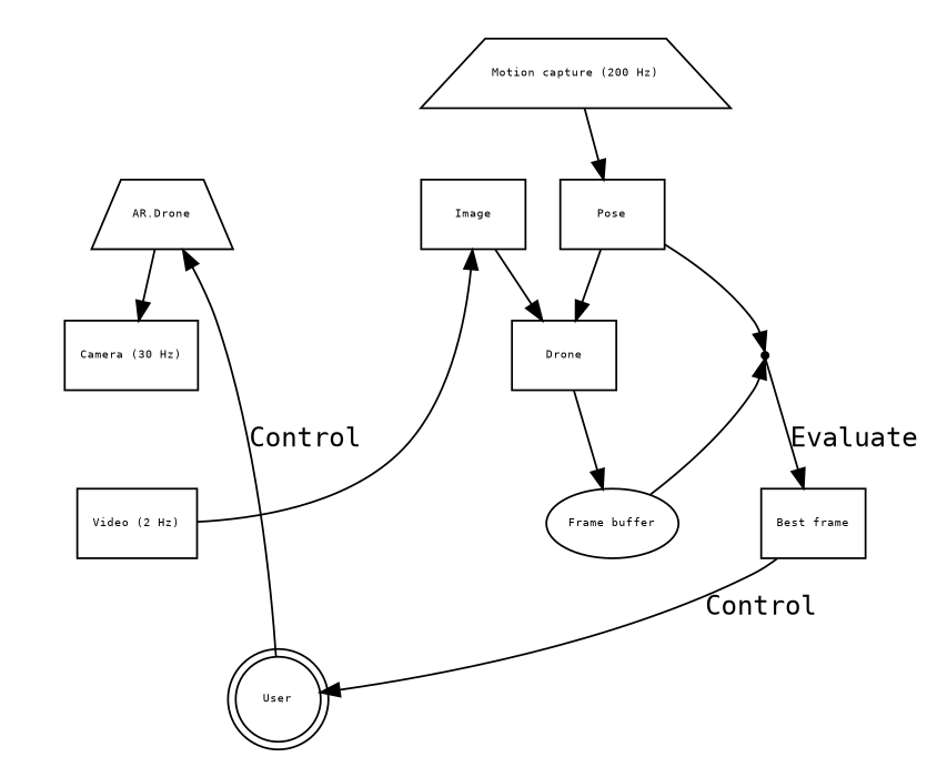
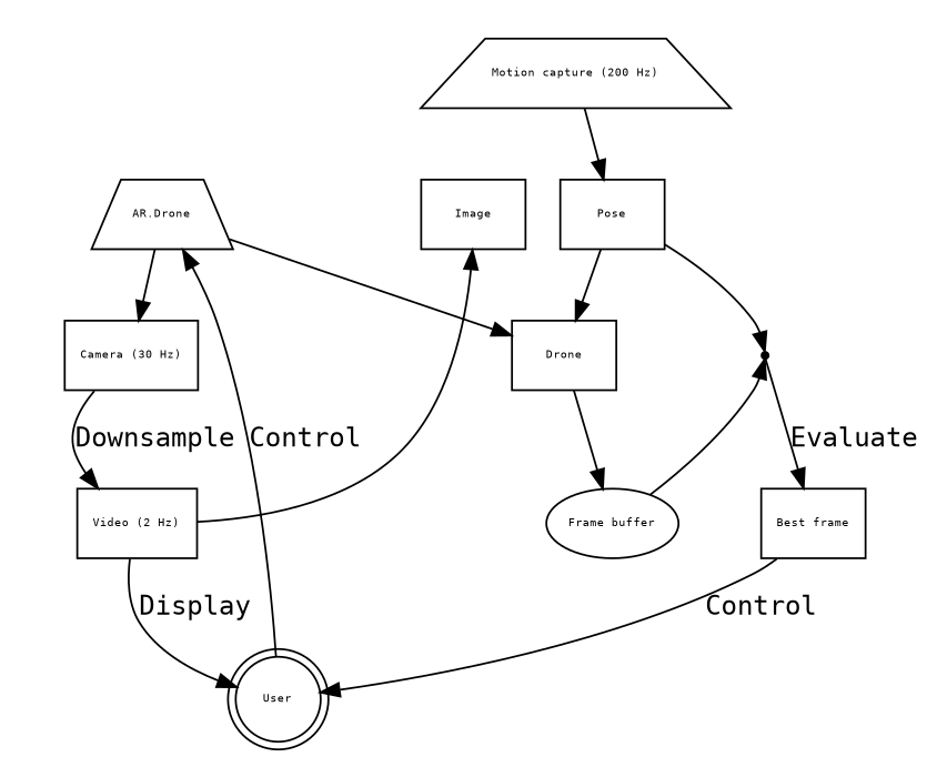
  digraph {
    fontname="DejaVu Sans Mono"
    node [fontname="DejaVu Sans Mono" fontsize=6 shape=rect]
    edge [fontname="DejaVu Sans Mono"]
    n1 [label="AR.Drone" shape=trapezium]
    n2 [label="Camera (30 Hz)"]
    n3 [label="Video (2 Hz)"]
    n4 [label="Motion capture (200 Hz)" shape=trapezium]
    n5 [label=Pose]
    n6 [label="Frame buffer" shape=oval]
    n7 [label=Image]
    n8 [label=Drone]
    n9 [label=User shape=doublecircle]
    joint [shape=point]
    n11 [label="Best frame"]
    subgraph cluster_1 {
      color=white
      style=filled
      n1
      n2
      n3
    }
    subgraph cluster_2 {
      color=white
      style=filled
      n4
      n5
      n6
      n7
      n8
    }
    n1 -> n2
+   n2 -> n3 [label=Downsample]
    n3 -> n7
+   n3 -> n9 [label=Display]
    n4 -> n5
    n5 -> n8
    n5 -> joint
    n6 -> joint
-   n7 -> n8
+   n1 -> n8
    n8 -> n6
    n9 -> n1 [label=Control]
    joint -> n11 [label=Evaluate]
    n11 -> n9 [label=Control]
  }
